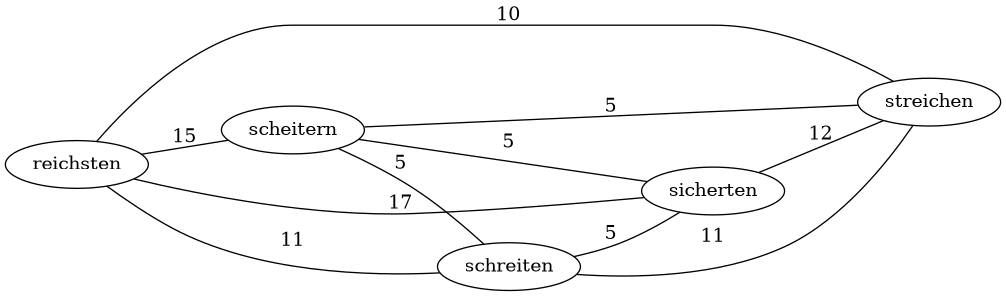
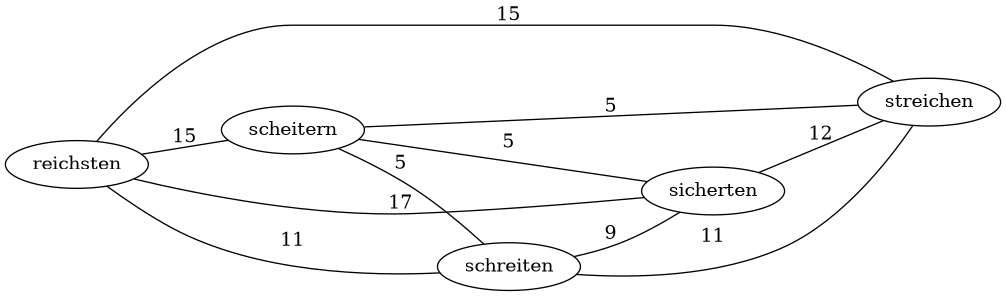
  graph {
    fontname="DejaVu Serif"
    rankdir=LR
    node [fontname="DejaVu Serif"]
    edge [fontname="DejaVu Serif"]
    reichsten
    scheitern
    schreiten
    sicherten
    streichen
    reichsten -- scheitern [label=15]
    reichsten -- schreiten [label=11]
    reichsten -- sicherten [label=17]
-   reichsten -- streichen [label=10]
+   reichsten -- streichen [label=15]
    scheitern -- schreiten [label=5]
    scheitern -- sicherten [label=5]
    scheitern -- streichen [label=5]
-   schreiten -- sicherten [label=5]
+   schreiten -- sicherten [label=9]
    schreiten -- streichen [label=11]
    sicherten -- streichen [label=12]
  }
